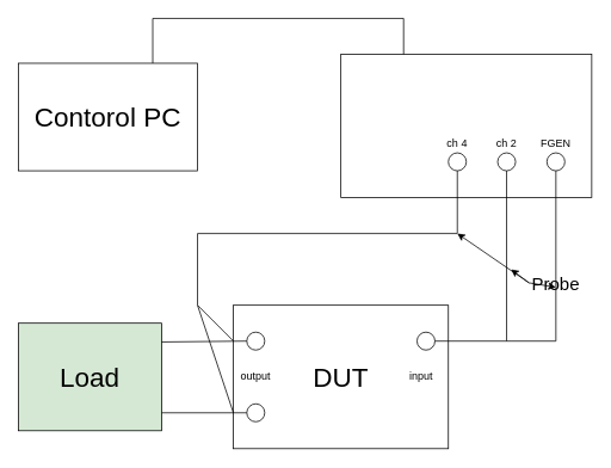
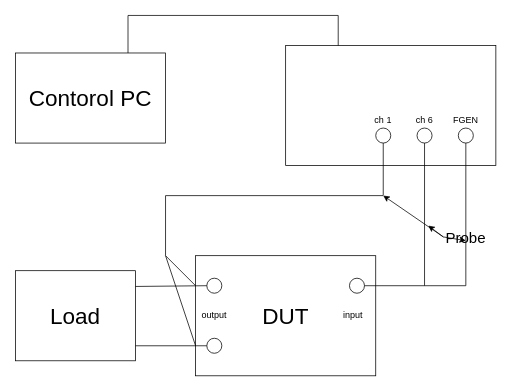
  <mxCell id="0" />
  <mxCell id="1" parent="0" />
  <mxCell id="2" value="" style="whiteSpace=wrap;html=1;" vertex="1" parent="1"><mxGeometry x="380" y="60" width="280" height="160" as="geometry" /></mxCell>
  <mxCell id="3" value="&lt;font style=&quot;font-size: 30px;&quot;&gt;Contorol PC&lt;/font&gt;" style="whiteSpace=wrap;html=1;" vertex="1" parent="1"><mxGeometry x="20" y="70" width="200" height="120" as="geometry" /></mxCell>
  <mxCell id="4" value="" style="ellipse;whiteSpace=wrap;html=1;aspect=fixed;" vertex="1" parent="1"><mxGeometry x="610" y="170" width="20" height="20" as="geometry" /></mxCell>
  <mxCell id="5" value="" style="ellipse;whiteSpace=wrap;html=1;aspect=fixed;" vertex="1" parent="1"><mxGeometry x="555" y="170" width="20" height="20" as="geometry" /></mxCell>
  <mxCell id="6" value="" style="ellipse;whiteSpace=wrap;html=1;aspect=fixed;" vertex="1" parent="1"><mxGeometry x="500" y="170" width="20" height="20" as="geometry" /></mxCell>
  <mxCell id="7" value="" style="whiteSpace=wrap;html=1;" vertex="1" parent="1"><mxGeometry x="260" y="340" width="240" height="160" as="geometry" /></mxCell>
  <mxCell id="8" value="&lt;span style=&quot;font-size: 30px;&quot;&gt;DUT&lt;/span&gt;" style="text;html=1;align=center;verticalAlign=middle;whiteSpace=wrap;rounded=0;" vertex="1" parent="1"><mxGeometry x="275" y="405" width="210" height="30" as="geometry" /></mxCell>
  <mxCell id="9" value="" style="ellipse;whiteSpace=wrap;html=1;aspect=fixed;" vertex="1" parent="1"><mxGeometry x="465" y="370" width="20" height="20" as="geometry" /></mxCell>
  <mxCell id="10" value="" style="ellipse;whiteSpace=wrap;html=1;aspect=fixed;" vertex="1" parent="1"><mxGeometry x="275" y="370" width="20" height="20" as="geometry" /></mxCell>
  <mxCell id="11" value="" style="ellipse;whiteSpace=wrap;html=1;aspect=fixed;" vertex="1" parent="1"><mxGeometry x="275" y="450" width="20" height="20" as="geometry" /></mxCell>
- <mxCell id="12" value="&lt;font style=&quot;font-size: 30px;&quot;&gt;Load&lt;/font&gt;" style="rounded=0;whiteSpace=wrap;html=1;fillColor=#d5e8d4;" vertex="1" parent="1"><mxGeometry x="20" y="360" width="160" height="120" as="geometry" /></mxCell>
+ <mxCell id="12" value="&lt;font style=&quot;font-size: 30px;&quot;&gt;Load&lt;/font&gt;" style="rounded=0;whiteSpace=wrap;html=1;" vertex="1" parent="1"><mxGeometry x="20" y="360" width="160" height="120" as="geometry" /></mxCell>
  <mxCell id="13" value="" style="endArrow=none;html=1;rounded=0;entryX=0.5;entryY=1;entryDx=0;entryDy=0;" edge="1" parent="1" target="6"><mxGeometry width="50" height="50" relative="1" as="geometry"><mxPoint x="220" y="340" as="sourcePoint" /><mxPoint x="590" y="330" as="targetPoint" /><Array as="points"><mxPoint x="220" y="260" /><mxPoint x="510" y="260" /></Array></mxGeometry></mxCell>
  <mxCell id="14" value="" style="endArrow=none;html=1;rounded=0;exitX=0;exitY=0.5;exitDx=0;exitDy=0;" edge="1" parent="1" source="10"><mxGeometry width="50" height="50" relative="1" as="geometry"><mxPoint x="230" y="381" as="sourcePoint" /><mxPoint x="180" y="381" as="targetPoint" /></mxGeometry></mxCell>
  <mxCell id="15" value="" style="endArrow=none;html=1;rounded=0;entryX=0;entryY=0.5;entryDx=0;entryDy=0;" edge="1" parent="1" target="11"><mxGeometry width="50" height="50" relative="1" as="geometry"><mxPoint x="180" y="460" as="sourcePoint" /><mxPoint x="590" y="330" as="targetPoint" /></mxGeometry></mxCell>
  <mxCell id="16" value="" style="endArrow=none;html=1;rounded=0;entryX=0.25;entryY=0;entryDx=0;entryDy=0;exitX=0.75;exitY=0;exitDx=0;exitDy=0;" edge="1" parent="1" source="3" target="2"><mxGeometry width="50" height="50" relative="1" as="geometry"><mxPoint x="540" y="380" as="sourcePoint" /><mxPoint x="590" y="330" as="targetPoint" /><Array as="points"><mxPoint x="170" y="20" /><mxPoint x="450" y="20" /></Array></mxGeometry></mxCell>
  <mxCell id="17" value="" style="endArrow=none;html=1;rounded=0;entryX=0.5;entryY=1;entryDx=0;entryDy=0;exitX=1;exitY=0.5;exitDx=0;exitDy=0;" edge="1" parent="1" source="9" target="4"><mxGeometry width="50" height="50" relative="1" as="geometry"><mxPoint x="540" y="380" as="sourcePoint" /><mxPoint x="590" y="330" as="targetPoint" /><Array as="points"><mxPoint x="620" y="380" /></Array></mxGeometry></mxCell>
  <mxCell id="18" value="" style="endArrow=none;html=1;rounded=0;entryX=0.5;entryY=1;entryDx=0;entryDy=0;" edge="1" parent="1" target="5"><mxGeometry width="50" height="50" relative="1" as="geometry"><mxPoint x="565" y="380" as="sourcePoint" /><mxPoint x="590" y="330" as="targetPoint" /></mxGeometry></mxCell>
- <mxCell id="19" value="ch 4" style="text;html=1;align=center;verticalAlign=middle;whiteSpace=wrap;rounded=0;" vertex="1" parent="1"><mxGeometry x="480" y="145" width="60" height="30" as="geometry" /></mxCell>
- <mxCell id="20" value="ch 2" style="text;html=1;align=center;verticalAlign=middle;whiteSpace=wrap;rounded=0;" vertex="1" parent="1"><mxGeometry x="535" y="145" width="60" height="30" as="geometry" /></mxCell>
+ <mxCell id="19" value="ch 1" style="text;html=1;align=center;verticalAlign=middle;whiteSpace=wrap;rounded=0;" vertex="1" parent="1"><mxGeometry x="480" y="145" width="60" height="30" as="geometry" /></mxCell>
+ <mxCell id="20" value="ch 6" style="text;html=1;align=center;verticalAlign=middle;whiteSpace=wrap;rounded=0;" vertex="1" parent="1"><mxGeometry x="535" y="145" width="60" height="30" as="geometry" /></mxCell>
  <mxCell id="21" value="FGEN" style="text;html=1;align=center;verticalAlign=middle;whiteSpace=wrap;rounded=0;" vertex="1" parent="1"><mxGeometry x="590" y="145" width="60" height="30" as="geometry" /></mxCell>
  <mxCell id="22" value="output" style="text;html=1;align=center;verticalAlign=middle;whiteSpace=wrap;rounded=0;" vertex="1" parent="1"><mxGeometry x="255" y="405" width="60" height="30" as="geometry" /></mxCell>
  <mxCell id="23" value="input" style="text;html=1;align=center;verticalAlign=middle;whiteSpace=wrap;rounded=0;" vertex="1" parent="1"><mxGeometry x="440" y="405" width="60" height="30" as="geometry" /></mxCell>
  <mxCell id="24" value="&lt;font style=&quot;font-size: 20px;&quot;&gt;Probe&lt;/font&gt;" style="text;html=1;align=center;verticalAlign=middle;whiteSpace=wrap;rounded=0;" vertex="1" parent="1"><mxGeometry x="590" y="300" width="60" height="30" as="geometry" /></mxCell>
  <mxCell id="25" value="" style="endArrow=classic;html=1;rounded=0;exitX=0;exitY=0.5;exitDx=0;exitDy=0;" edge="1" parent="1" source="24"><mxGeometry width="50" height="50" relative="1" as="geometry"><mxPoint x="540" y="380" as="sourcePoint" /><mxPoint x="510" y="260" as="targetPoint" /></mxGeometry></mxCell>
  <mxCell id="26" value="" style="endArrow=classic;html=1;rounded=0;exitX=0;exitY=0.5;exitDx=0;exitDy=0;" edge="1" parent="1" source="24"><mxGeometry width="50" height="50" relative="1" as="geometry"><mxPoint x="670" y="325" as="sourcePoint" /><mxPoint x="570" y="300" as="targetPoint" /></mxGeometry></mxCell>
  <mxCell id="27" value="" style="endArrow=classic;html=1;rounded=0;exitX=0;exitY=0.5;exitDx=0;exitDy=0;" edge="1" parent="1" source="24"><mxGeometry width="50" height="50" relative="1" as="geometry"><mxPoint x="680" y="335" as="sourcePoint" /><mxPoint x="620" y="320" as="targetPoint" /></mxGeometry></mxCell>
  <mxCell id="28" value="" style="endArrow=none;html=1;rounded=0;" edge="1" parent="1"><mxGeometry width="50" height="50" relative="1" as="geometry"><mxPoint x="260" y="380" as="sourcePoint" /><mxPoint x="220" y="340" as="targetPoint" /></mxGeometry></mxCell>
  <mxCell id="29" value="" style="endArrow=none;html=1;rounded=0;exitX=0;exitY=0.75;exitDx=0;exitDy=0;" edge="1" parent="1" source="7"><mxGeometry width="50" height="50" relative="1" as="geometry"><mxPoint x="540" y="380" as="sourcePoint" /><mxPoint x="220" y="340" as="targetPoint" /></mxGeometry></mxCell>
